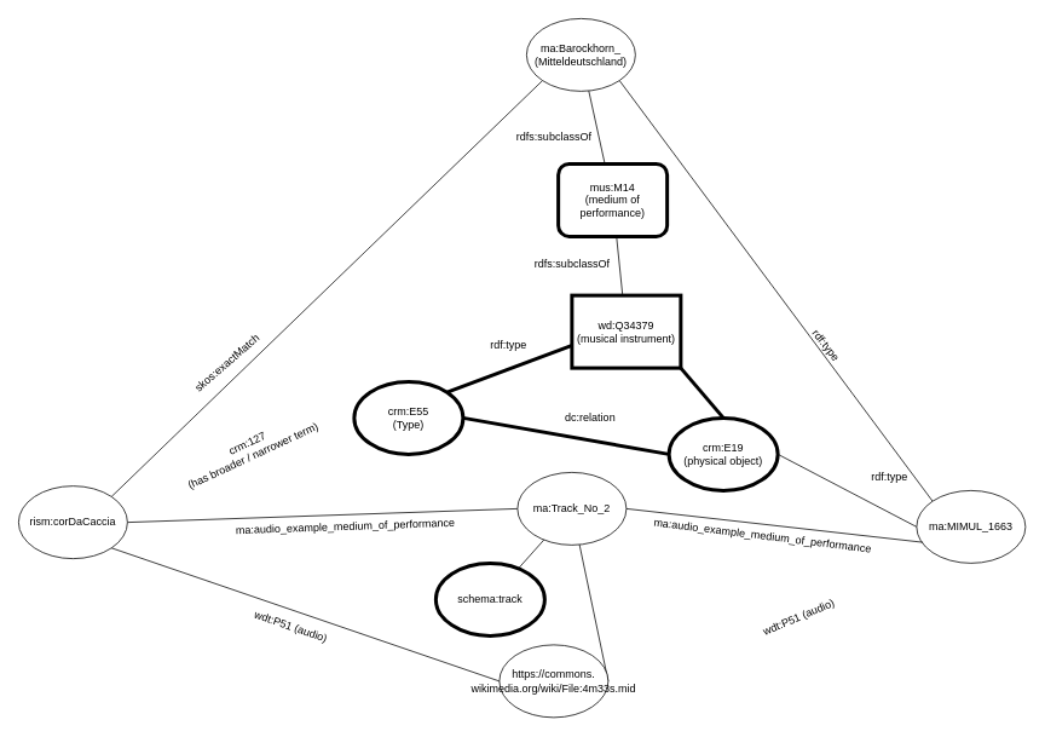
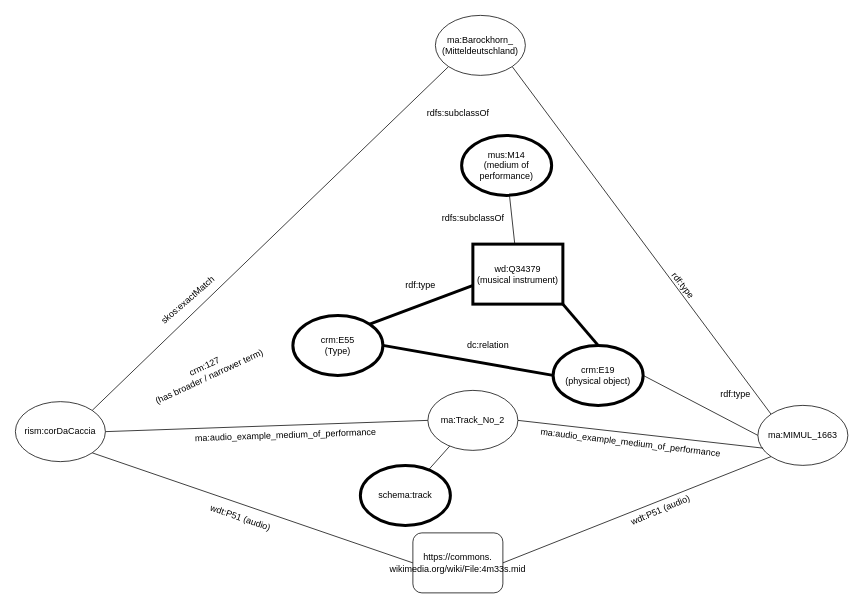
  <mxCell id="0" />
  <mxCell id="1" parent="0" />
  <mxCell id="2" style="edgeStyle=none;rounded=0;orthogonalLoop=1;jettySize=auto;html=1;exitX=1;exitY=0;exitDx=0;exitDy=0;entryX=0;entryY=1;entryDx=0;entryDy=0;endArrow=none;endFill=0;" parent="1" source="5" target="8" edge="1"><mxGeometry relative="1" as="geometry" /></mxCell>
  <mxCell id="3" style="edgeStyle=none;rounded=0;orthogonalLoop=1;jettySize=auto;html=1;exitX=1;exitY=0.5;exitDx=0;exitDy=0;entryX=0;entryY=0.5;entryDx=0;entryDy=0;endArrow=none;endFill=0;" edge="1" parent="1" source="5" target="30"><mxGeometry relative="1" as="geometry" /></mxCell>
  <mxCell id="4" style="edgeStyle=none;rounded=0;orthogonalLoop=1;jettySize=auto;html=1;exitX=1;exitY=1;exitDx=0;exitDy=0;entryX=0;entryY=0.5;entryDx=0;entryDy=0;endArrow=none;endFill=0;" edge="1" parent="1" source="5" target="32"><mxGeometry relative="1" as="geometry" /></mxCell>
  <mxCell id="5" value="rism:corDaCaccia" style="ellipse;whiteSpace=wrap;html=1;strokeWidth=1;" parent="1" vertex="1"><mxGeometry x="20" y="535" width="120" height="80" as="geometry" /></mxCell>
  <mxCell id="6" style="edgeStyle=none;rounded=0;orthogonalLoop=1;jettySize=auto;html=1;exitX=1;exitY=1;exitDx=0;exitDy=0;entryX=0;entryY=0;entryDx=0;entryDy=0;endArrow=none;endFill=0;" parent="1" source="8" target="20" edge="1"><mxGeometry relative="1" as="geometry" /></mxCell>
- <mxCell id="7" value="" style="edgeStyle=none;rounded=0;orthogonalLoop=1;jettySize=auto;html=1;endArrow=none;endFill=0;strokeWidth=1;" parent="1" source="8" target="10" edge="1"><mxGeometry relative="1" as="geometry" /></mxCell>
  <mxCell id="8" value="ma:Barockhorn_&lt;br&gt;(Mitteldeutschland)" style="ellipse;whiteSpace=wrap;html=1;strokeWidth=1;" parent="1" vertex="1"><mxGeometry x="580" y="20" width="120" height="80" as="geometry" /></mxCell>
  <mxCell id="9" value="" style="rounded=0;orthogonalLoop=1;jettySize=auto;html=1;endArrow=none;endFill=0;" edge="1" parent="1" source="10" target="22"><mxGeometry relative="1" as="geometry" /></mxCell>
- <mxCell id="10" value="mus:M14&lt;br&gt;(medium of performance)" style="whiteSpace=wrap;html=1;strokeWidth=4;rounded=1;" parent="1" vertex="1"><mxGeometry x="615" y="180" width="120" height="80" as="geometry" /></mxCell>
+ <mxCell id="10" value="mus:M14&lt;br&gt;(medium of performance)" style="ellipse;whiteSpace=wrap;html=1;strokeWidth=4;" parent="1" vertex="1"><mxGeometry x="615" y="180" width="120" height="80" as="geometry" /></mxCell>
  <mxCell id="11" style="rounded=0;orthogonalLoop=1;jettySize=auto;html=1;exitX=1;exitY=0.5;exitDx=0;exitDy=0;entryX=0;entryY=0.5;entryDx=0;entryDy=0;endArrow=none;endFill=0;strokeWidth=1;" parent="1" source="12" target="20" edge="1"><mxGeometry relative="1" as="geometry" /></mxCell>
  <mxCell id="12" value="crm:E19&lt;br&gt;(physical object)" style="ellipse;whiteSpace=wrap;html=1;strokeWidth=4;" parent="1" vertex="1"><mxGeometry x="737" y="460" width="120" height="80" as="geometry" /></mxCell>
  <mxCell id="13" value="skos:exactMatch" style="text;html=1;align=center;verticalAlign=middle;resizable=0;points=[];autosize=1;rotation=319;" parent="1" vertex="1"><mxGeometry x="200" y="390" width="100" height="20" as="geometry" /></mxCell>
  <mxCell id="14" value="rdf:type" style="text;html=1;align=center;verticalAlign=middle;resizable=0;points=[];autosize=1;rotation=52;" parent="1" vertex="1"><mxGeometry x="880" y="370" width="60" height="20" as="geometry" /></mxCell>
  <mxCell id="15" style="rounded=0;orthogonalLoop=1;jettySize=auto;html=1;exitX=1;exitY=0.5;exitDx=0;exitDy=0;entryX=0;entryY=0.5;entryDx=0;entryDy=0;endArrow=none;endFill=0;strokeWidth=4;" parent="1" source="17" target="12" edge="1"><mxGeometry relative="1" as="geometry" /></mxCell>
  <mxCell id="16" style="edgeStyle=none;rounded=0;orthogonalLoop=1;jettySize=auto;html=1;exitX=1;exitY=0;exitDx=0;exitDy=0;entryX=0.025;entryY=0.675;entryDx=0;entryDy=0;entryPerimeter=0;endArrow=none;endFill=0;strokeWidth=4;" parent="1" source="17" target="22" edge="1"><mxGeometry relative="1" as="geometry" /></mxCell>
  <mxCell id="17" value="crm:E55&lt;br&gt;(Type)" style="ellipse;whiteSpace=wrap;html=1;strokeWidth=4;" parent="1" vertex="1"><mxGeometry x="390" y="420" width="120" height="80" as="geometry" /></mxCell>
  <mxCell id="18" value="crm:127&lt;br&gt;(has broader / narrower term)" style="text;html=1;align=center;verticalAlign=middle;resizable=0;points=[];autosize=1;rotation=335;" parent="1" vertex="1"><mxGeometry x="190" y="480" width="170" height="30" as="geometry" /></mxCell>
  <mxCell id="19" value="dc:relation" style="text;html=1;align=center;verticalAlign=middle;resizable=0;points=[];autosize=1;" parent="1" vertex="1"><mxGeometry x="615" y="450" width="70" height="20" as="geometry" /></mxCell>
  <mxCell id="20" value="ma:MIMUL_1663" style="ellipse;whiteSpace=wrap;html=1;strokeWidth=1;" parent="1" vertex="1"><mxGeometry x="1010" y="540" width="120" height="80" as="geometry" /></mxCell>
  <mxCell id="21" style="rounded=0;orthogonalLoop=1;jettySize=auto;html=1;exitX=1;exitY=1;exitDx=0;exitDy=0;entryX=0.5;entryY=0;entryDx=0;entryDy=0;endArrow=none;endFill=0;strokeWidth=4;" parent="1" source="22" target="12" edge="1"><mxGeometry relative="1" as="geometry" /></mxCell>
  <mxCell id="22" value="wd:Q34379&lt;br&gt;(musical instrument)" style="whiteSpace=wrap;html=1;strokeWidth=4;rounded=0;" parent="1" vertex="1"><mxGeometry x="630" y="325" width="120" height="80" as="geometry" /></mxCell>
  <mxCell id="23" value="rdf:type" style="text;html=1;align=center;verticalAlign=middle;resizable=0;points=[];autosize=1;" parent="1" vertex="1"><mxGeometry x="530" y="370" width="60" height="20" as="geometry" /></mxCell>
  <mxCell id="24" value="rdf:type" style="text;html=1;align=center;verticalAlign=middle;resizable=0;points=[];autosize=1;" parent="1" vertex="1"><mxGeometry x="950" y="515" width="60" height="20" as="geometry" /></mxCell>
  <mxCell id="25" value="rdfs:subclassOf" style="text;html=1;align=center;verticalAlign=middle;resizable=0;points=[];autosize=1;" parent="1" vertex="1"><mxGeometry x="560" y="140" width="100" height="20" as="geometry" /></mxCell>
  <mxCell id="26" value="rdfs:subclassOf" style="text;html=1;align=center;verticalAlign=middle;resizable=0;points=[];autosize=1;" vertex="1" parent="1"><mxGeometry x="580" y="280" width="100" height="20" as="geometry" /></mxCell>
  <mxCell id="27" value="" style="edgeStyle=none;rounded=0;orthogonalLoop=1;jettySize=auto;html=1;endArrow=none;endFill=0;" edge="1" parent="1" source="29" target="30"><mxGeometry relative="1" as="geometry" /></mxCell>
  <mxCell id="28" style="edgeStyle=none;rounded=0;orthogonalLoop=1;jettySize=auto;html=1;exitX=1;exitY=0.5;exitDx=0;exitDy=0;entryX=0.058;entryY=0.713;entryDx=0;entryDy=0;entryPerimeter=0;endArrow=none;endFill=0;" edge="1" parent="1" source="30" target="20"><mxGeometry relative="1" as="geometry" /></mxCell>
  <mxCell id="29" value="schema:track" style="ellipse;whiteSpace=wrap;html=1;strokeWidth=4;" vertex="1" parent="1"><mxGeometry x="480" y="620" width="120" height="80" as="geometry" /></mxCell>
  <mxCell id="30" value="ma:Track_No_2" style="ellipse;whiteSpace=wrap;html=1;strokeWidth=1;" vertex="1" parent="1"><mxGeometry x="570" y="520" width="120" height="80" as="geometry" /></mxCell>
- <mxCell id="31" style="edgeStyle=none;rounded=0;orthogonalLoop=1;jettySize=auto;html=1;exitX=1;exitY=0.5;exitDx=0;exitDy=0;endArrow=none;endFill=0;" edge="1" parent="1" source="32" target="30"><mxGeometry relative="1" as="geometry" /></mxCell>
- <mxCell id="32" value="https://commons.&lt;br&gt;wikimedia.org/wiki/File:4m33s.mid" style="ellipse;whiteSpace=wrap;html=1;strokeWidth=1;" vertex="1" parent="1"><mxGeometry x="550" y="710" width="120" height="80" as="geometry" /></mxCell>
+ <mxCell id="31" style="edgeStyle=none;rounded=0;orthogonalLoop=1;jettySize=auto;html=1;exitX=1;exitY=0.5;exitDx=0;exitDy=0;entryX=0;entryY=1;entryDx=0;entryDy=0;endArrow=none;endFill=0;" edge="1" parent="1" source="32" target="20"><mxGeometry relative="1" as="geometry" /></mxCell>
+ <mxCell id="32" value="https://commons.&lt;br&gt;wikimedia.org/wiki/File:4m33s.mid" style="whiteSpace=wrap;html=1;strokeWidth=1;rounded=1;" vertex="1" parent="1"><mxGeometry x="550" y="710" width="120" height="80" as="geometry" /></mxCell>
  <mxCell id="33" value="ma:audio_example_medium_of_performance" style="text;html=1;align=center;verticalAlign=middle;resizable=0;points=[];autosize=1;rotation=358;" vertex="1" parent="1"><mxGeometry x="250" y="570" width="260" height="20" as="geometry" /></mxCell>
  <mxCell id="34" value="ma:audio_example_medium_of_performance" style="text;html=1;align=center;verticalAlign=middle;resizable=0;points=[];autosize=1;rotation=7;" vertex="1" parent="1"><mxGeometry x="710" y="580" width="260" height="20" as="geometry" /></mxCell>
  <mxCell id="35" value="wdt:P51 (audio)" style="text;html=1;align=center;verticalAlign=middle;resizable=0;points=[];autosize=1;rotation=19;" vertex="1" parent="1"><mxGeometry x="270" y="680" width="100" height="20" as="geometry" /></mxCell>
  <mxCell id="36" value="wdt:P51 (audio)" style="text;html=1;align=center;verticalAlign=middle;resizable=0;points=[];autosize=1;rotation=337;" vertex="1" parent="1"><mxGeometry x="830" y="670" width="100" height="20" as="geometry" /></mxCell>
